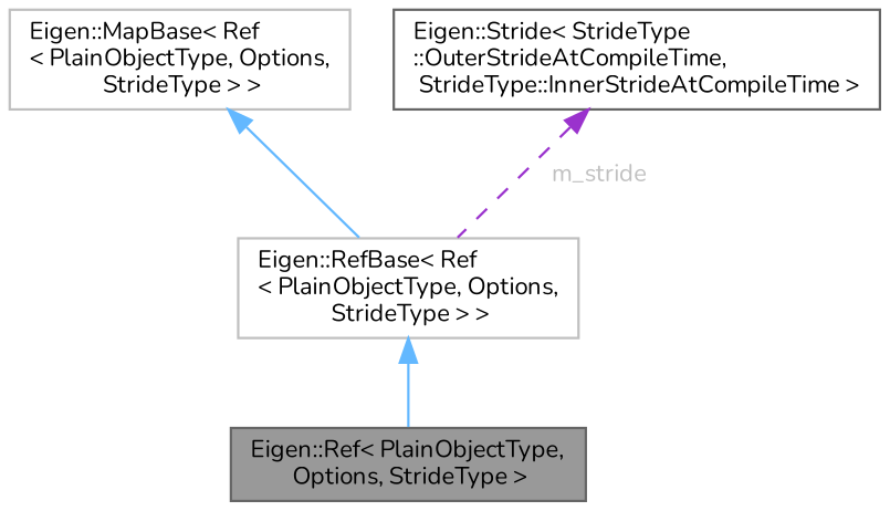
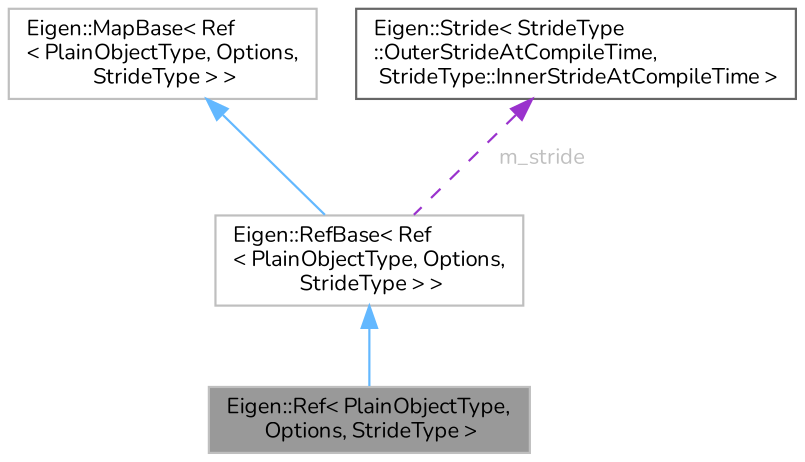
  digraph {
    rankdir=TB
    fontname=Nunito
    node [color=gray40 fillcolor=white fontname=Nunito fontsize=10 shape=box style=filled]
    edge [color=steelblue1 dir=back fontname=Nunito fontsize=10 labelfontname=Helvetica labelfontsize=10 style=solid]
-   n1 [fillcolor=grey60 fontcolor=black height=0.2 label="Eigen::Ref\< PlainObjectType,\l Options, StrideType \>" width=0.4]
+   n1 [color=grey75 fillcolor=grey60 fontcolor=black height=0.2 label="Eigen::Ref\< PlainObjectType,\l Options, StrideType \>" width=0.4]
    n2 [color=grey75 height=0.2 label="Eigen::RefBase\< Ref\l\< PlainObjectType, Options,\l StrideType \> \>" width=0.4]
    n3 [color=grey75 height=0.2 label="Eigen::MapBase\< Ref\l\< PlainObjectType, Options,\l StrideType \> \>" width=0.4]
    n4 [height=0.2 label="Eigen::Stride\< StrideType\l::OuterStrideAtCompileTime,\l StrideType::InnerStrideAtCompileTime \>" width=0.4]
    n2 -> n1
    n3 -> n2
    n4 -> n2 [color=darkorchid3 fontcolor=grey label=<<TABLE CELLBORDER="0" BORDER="0"><TR><TD VALIGN="top" ALIGN="LEFT" CELLPADDING="1" CELLSPACING="0">m_stride</TD></TR> </TABLE>> style=dashed]
  }
